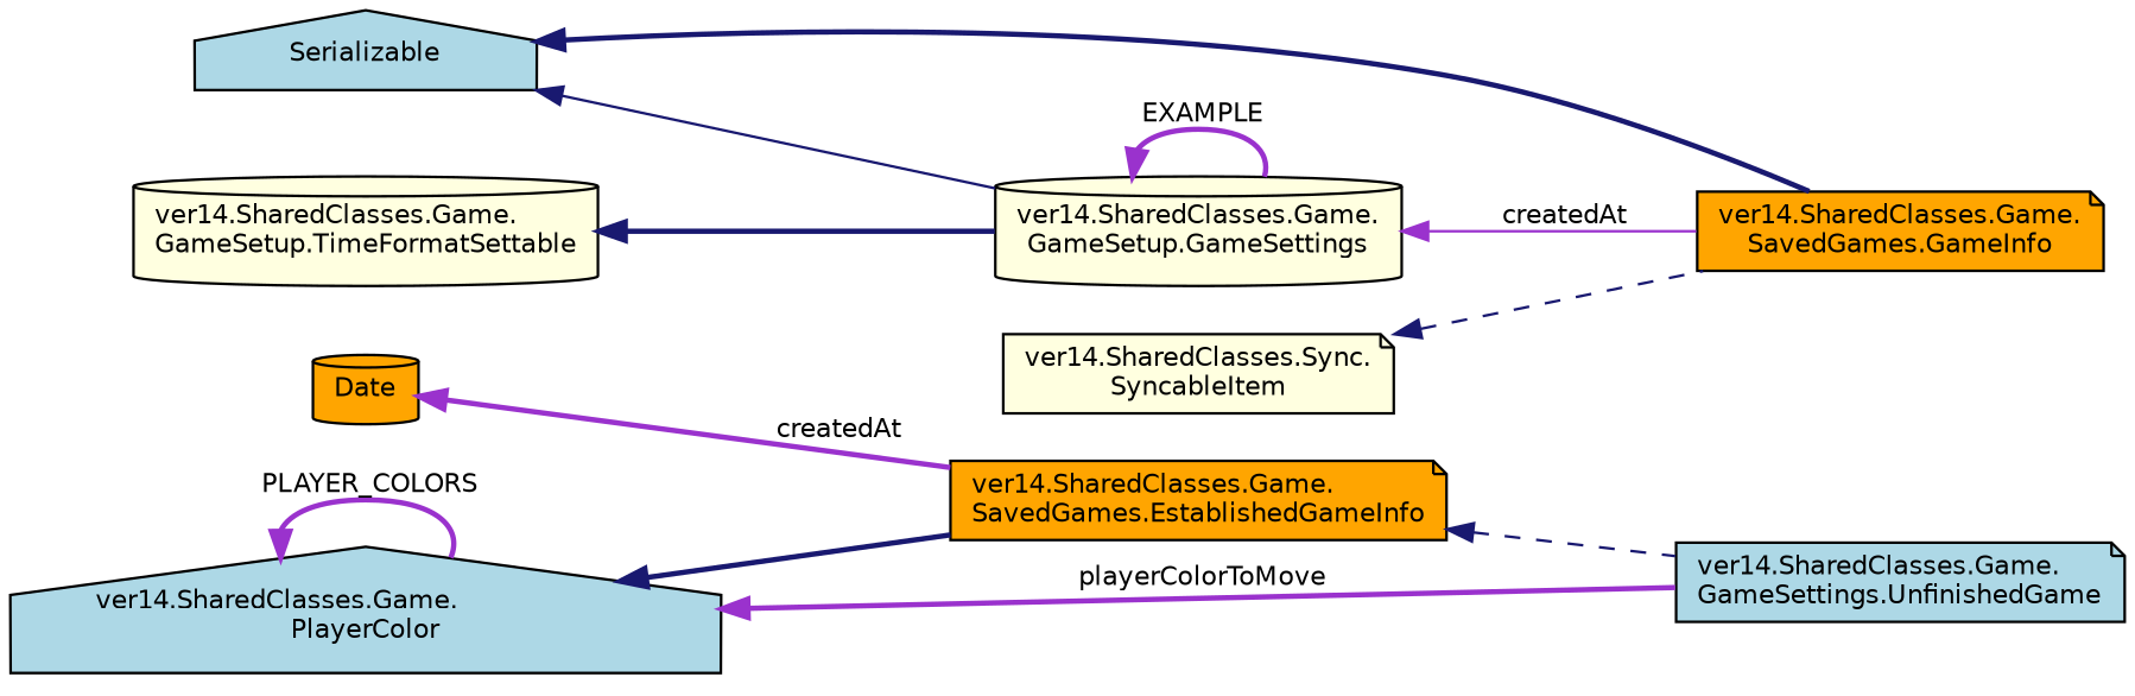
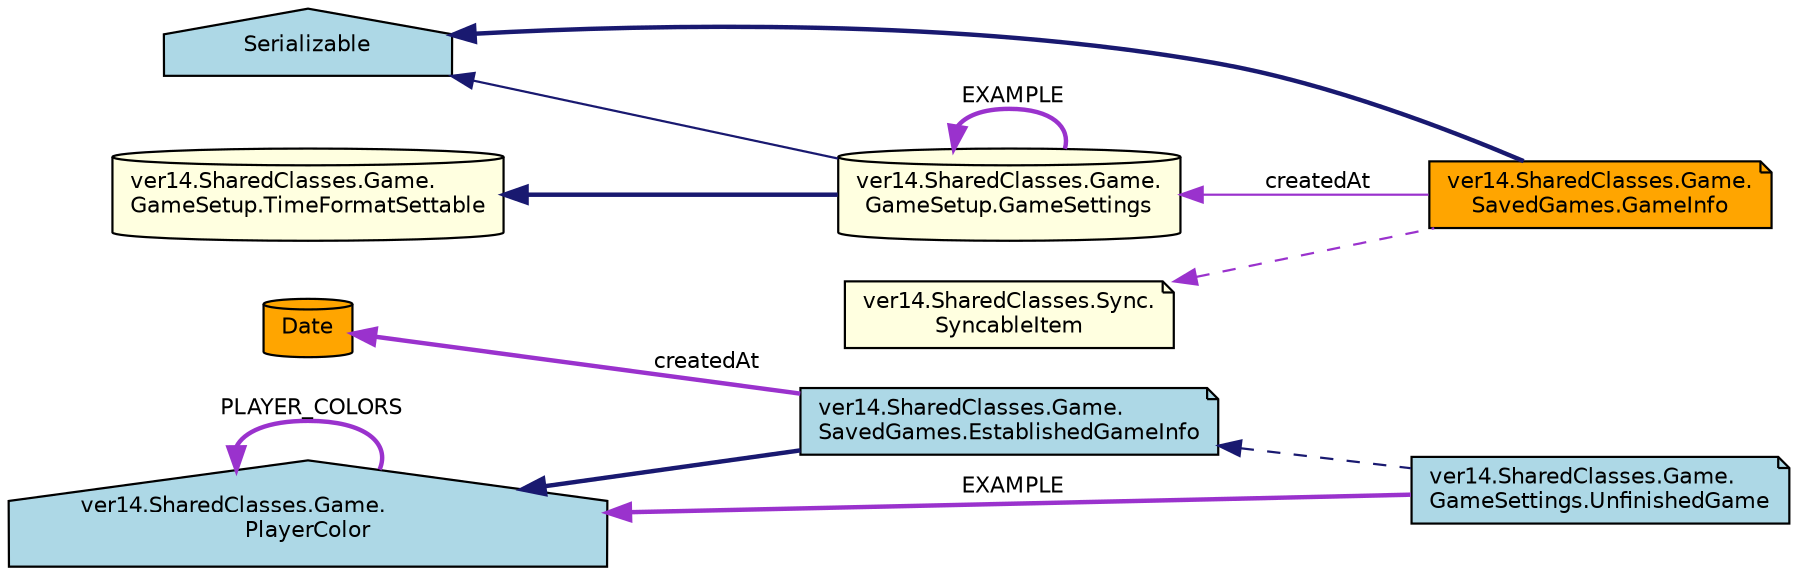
  digraph {
    rankdir=LR
    node [color=black fillcolor=lightblue fontname=Helvetica fontsize=10 shape=note style=filled]
    edge [color=midnightblue dir=back fontname=Helvetica fontsize=10 labelfontname=Helvetica labelfontsize=10 style=bold]
    n1 [fontcolor=black height=0.2 label="ver14.SharedClasses.Game.\lGameSettings.UnfinishedGame" width=0.4]
-   n2 [fillcolor=orange height=0.2 label="ver14.SharedClasses.Game.\lSavedGames.EstablishedGameInfo" width=0.4]
+   n2 [height=0.2 label="ver14.SharedClasses.Game.\lSavedGames.EstablishedGameInfo" width=0.4]
    n3 [fillcolor=orange height=0.2 label="ver14.SharedClasses.Game.\lSavedGames.GameInfo" width=0.4]
    n4 [height=0.2 label=Serializable shape=house width=0.4]
    n5 [fillcolor=lightyellow height=0.2 label="ver14.SharedClasses.Game.\lGameSetup.GameSettings" shape=cylinder width=0.4]
    n6 [fillcolor=lightyellow height=0.2 label="ver14.SharedClasses.Sync.\lSyncableItem" width=0.4]
    n7 [fillcolor=lightyellow height=0.2 label="ver14.SharedClasses.Game.\lGameSetup.TimeFormatSettable" shape=cylinder width=0.4]
    n8 [fillcolor=orange height=0.2 label=Date shape=cylinder width=0.4]
    n9 [height=0.2 label="ver14.SharedClasses.Game.\lPlayerColor" shape=house width=0.4]
    n2 -> n1 [style=dashed]
    n4 -> n3
    n4 -> n5 [style=solid]
    n5 -> n3 [color=darkorchid3 label=" createdAt" style=solid]
    n5 -> n5 [color=darkorchid3 label=" EXAMPLE"]
-   n6 -> n3 [style=dashed]
+   n6 -> n3 [color=darkorchid3 style=dashed]
    n7 -> n5
    n8 -> n2 [color=darkorchid3 label=" createdAt"]
-   n9 -> n1 [color=darkorchid3 label=" playerColorToMove"]
+   n9 -> n1 [color=darkorchid3 label=" EXAMPLE"]
    n9 -> n2
    n9 -> n9 [color=darkorchid3 label=" PLAYER_COLORS"]
  }
